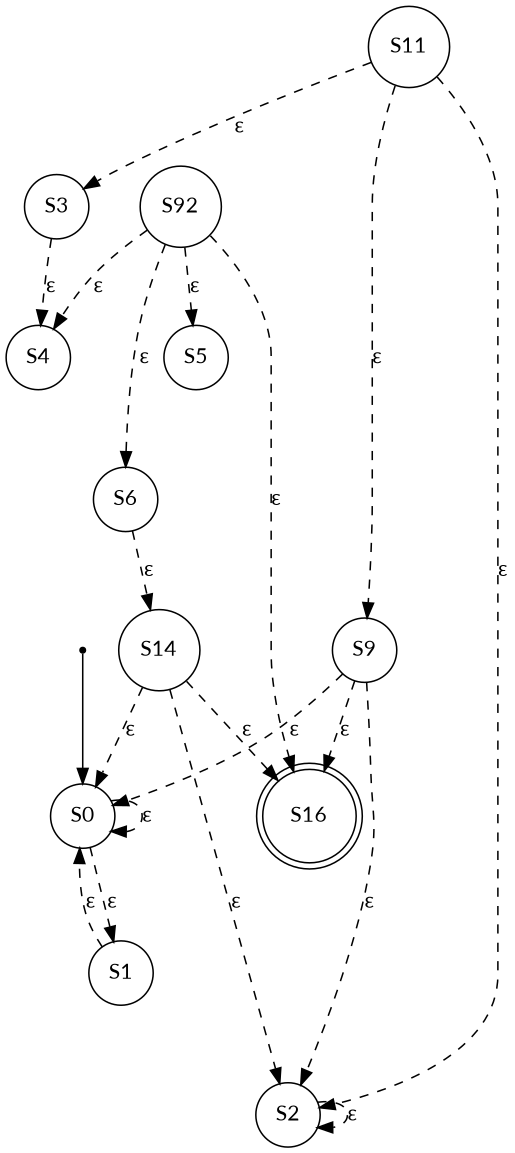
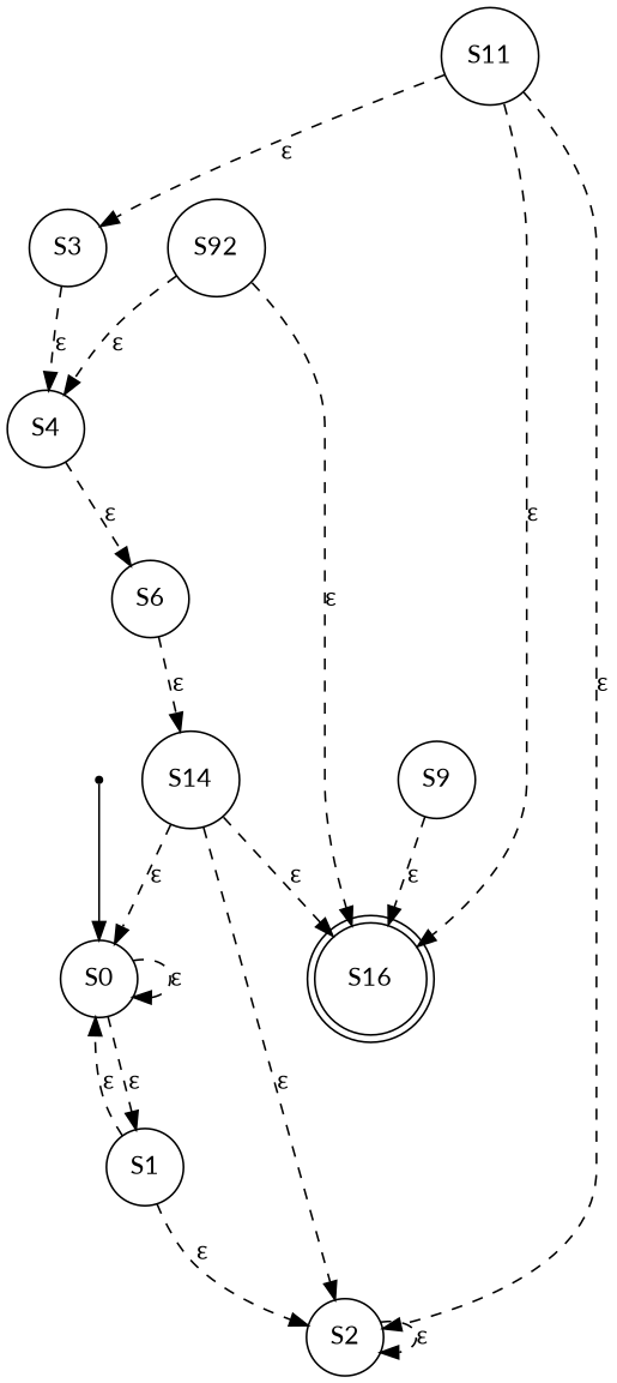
  digraph {
    compound=true
    fontname=Lato
    node [fontname=Lato shape=circle]
    edge [fontname=Lato style=dashed]
    n1 [label=S0]
    n2 [label=S1]
    n3 [label=S2]
    I0 [shape=point]
    n5 [label=S3]
    n6 [label=S4]
    n7 [label=S6]
-   n8 [label=S5]
    n9 [label=S14]
    n10 [label=S9]
    n11 [label=S16 shape=doublecircle]
    n12 [label=S11]
    n13 [label=S92]
    n1 -> n1 [label="&#x3B5;"]
    n1 -> n2 [label="&#x3B5;"]
    n2 -> n1 [label="&#x3B5;"]
-   n10 -> n3 [label="&#x3B5;"]
+   n2 -> n3 [label="&#x3B5;"]
    n3 -> n3 [label="&#x3B5;"]
    I0 -> n1 [style=""]
    n5 -> n6 [label="&#x3B5;"]
-   n13 -> n7 [label="&#x3B5;"]
+   n6 -> n7 [label="&#x3B5;"]
    n7 -> n9 [label="&#x3B5;"]
    n9 -> n1 [label="&#x3B5;"]
    n9 -> n3 [label="&#x3B5;"]
    n9 -> n11 [label="&#x3B5;"]
-   n10 -> n1 [label="&#x3B5;"]
    n10 -> n11 [label="&#x3B5;"]
    n12 -> n3 [label="&#x3B5;"]
    n12 -> n5 [label="&#x3B5;"]
-   n12 -> n10 [label="&#x3B5;"]
+   n12 -> n11 [label="&#x3B5;"]
    n13 -> n6 [label="&#x3B5;"]
-   n13 -> n8 [label="&#x3B5;"]
    n13 -> n11 [label="&#x3B5;"]
  }
